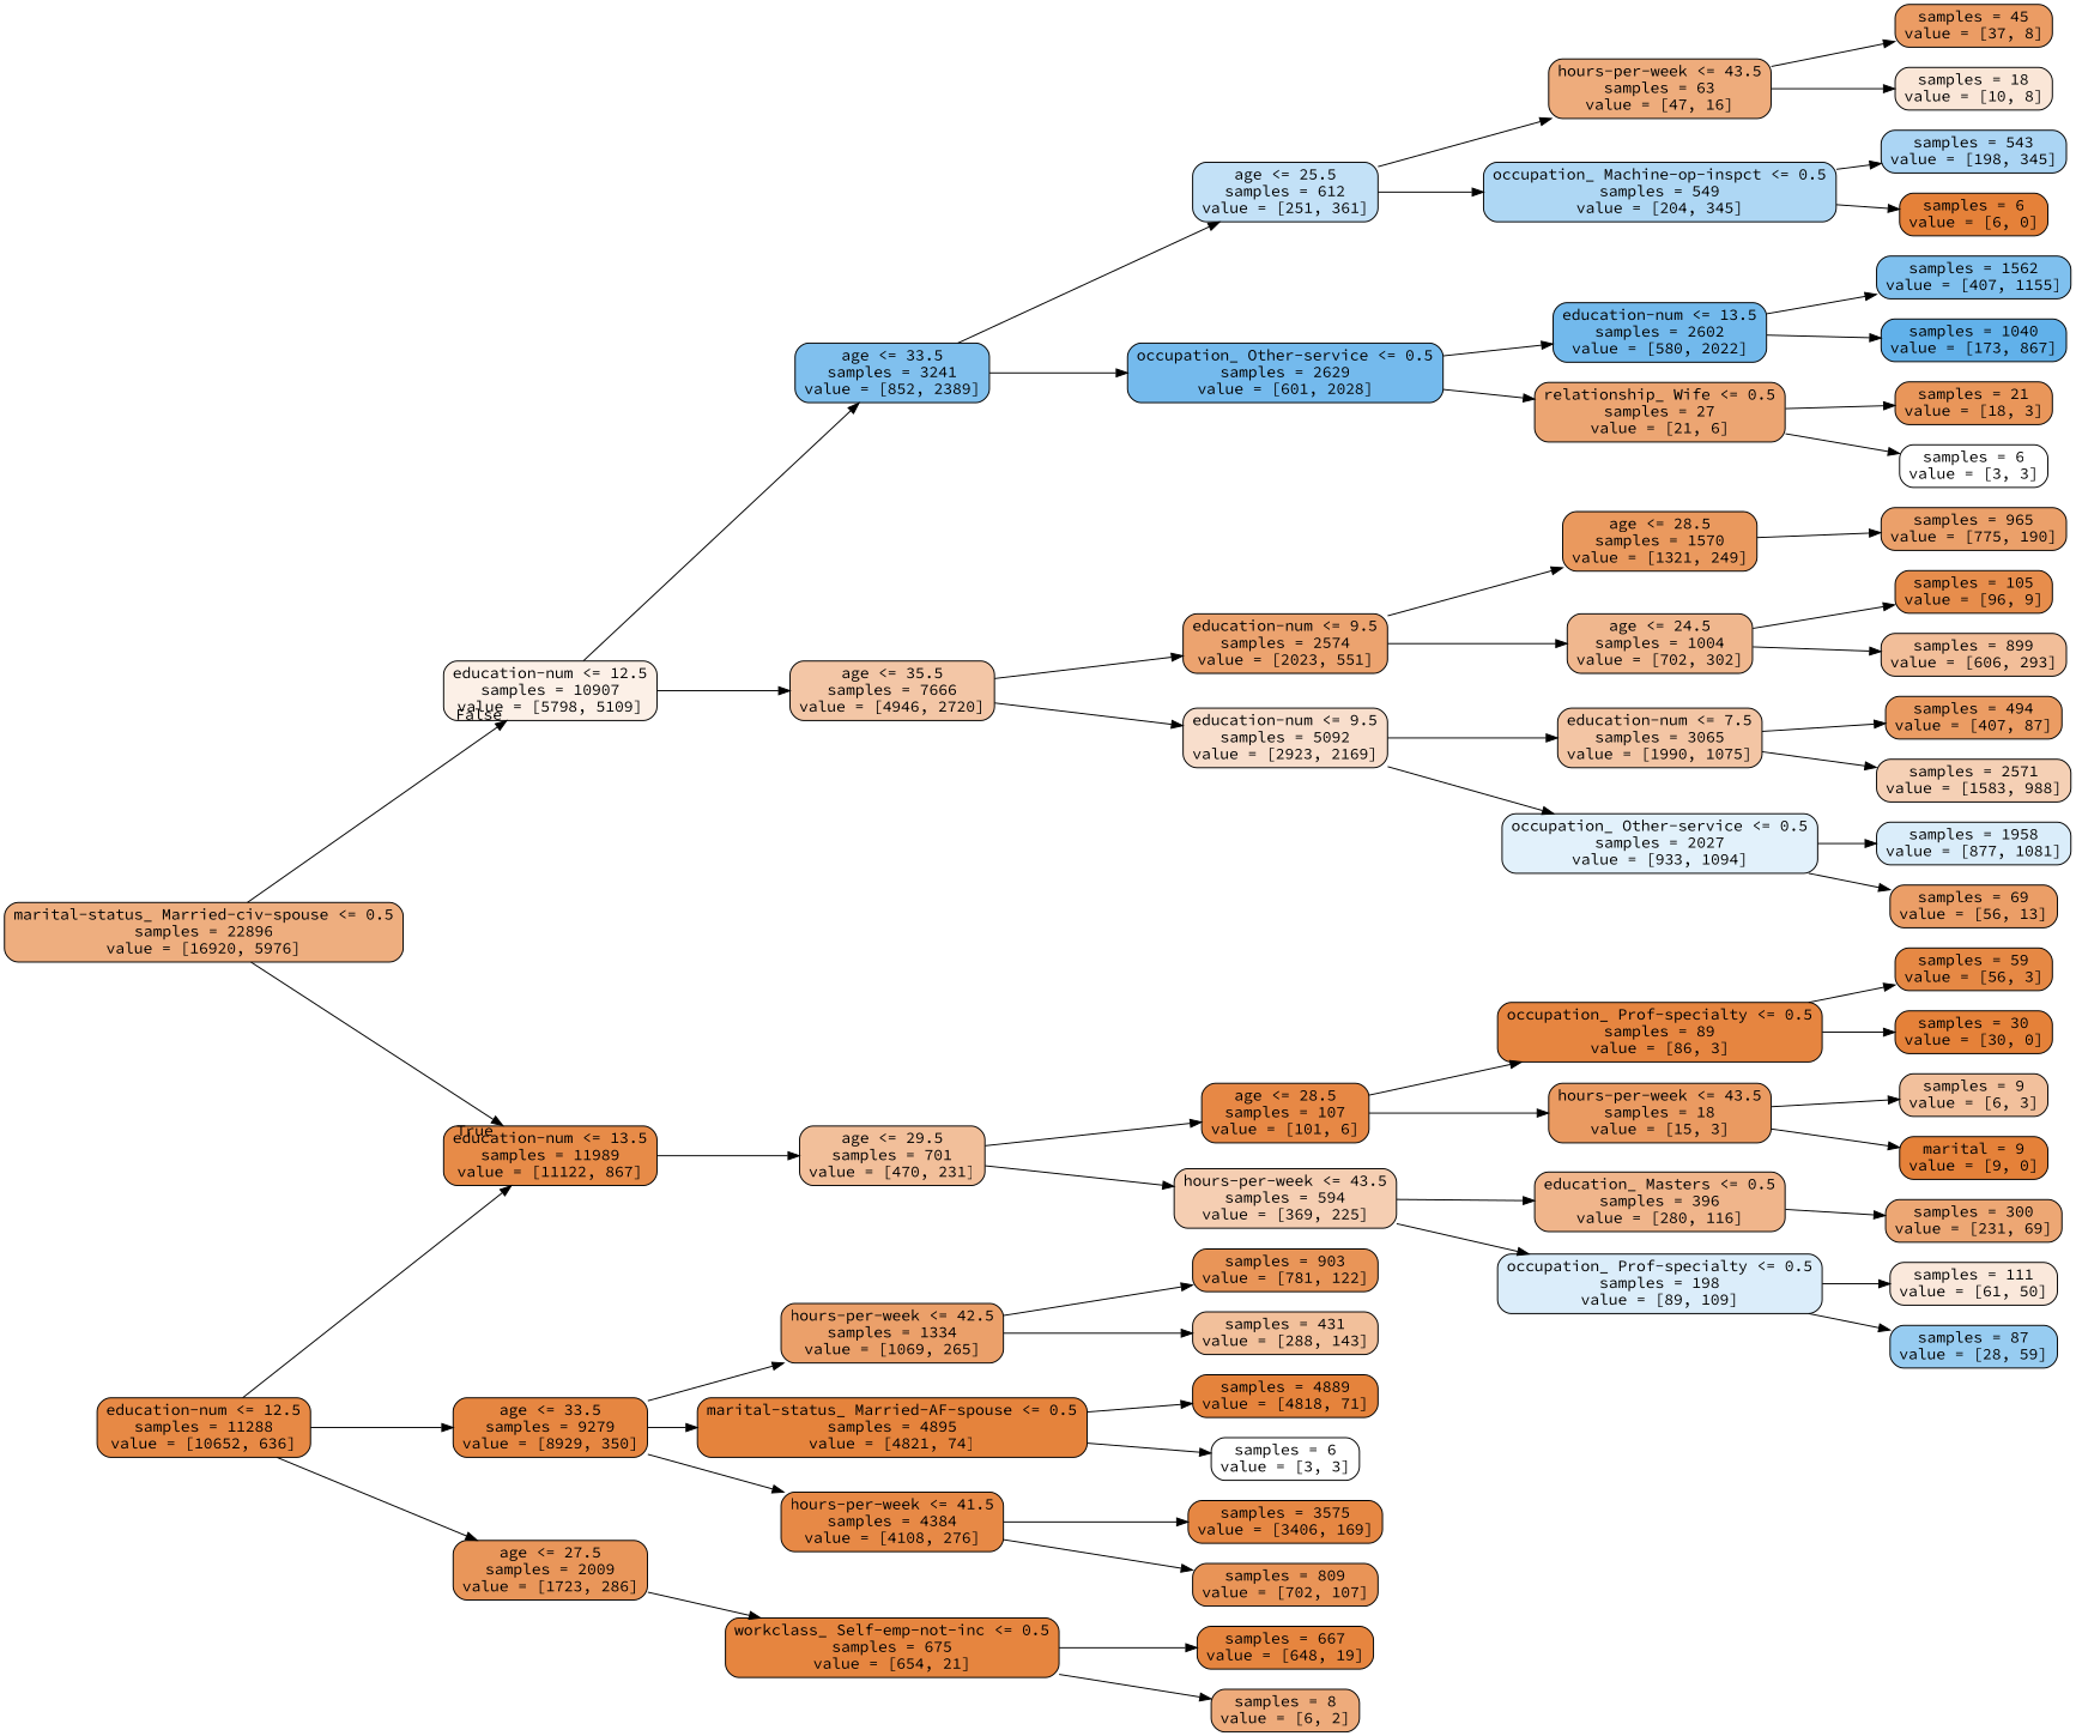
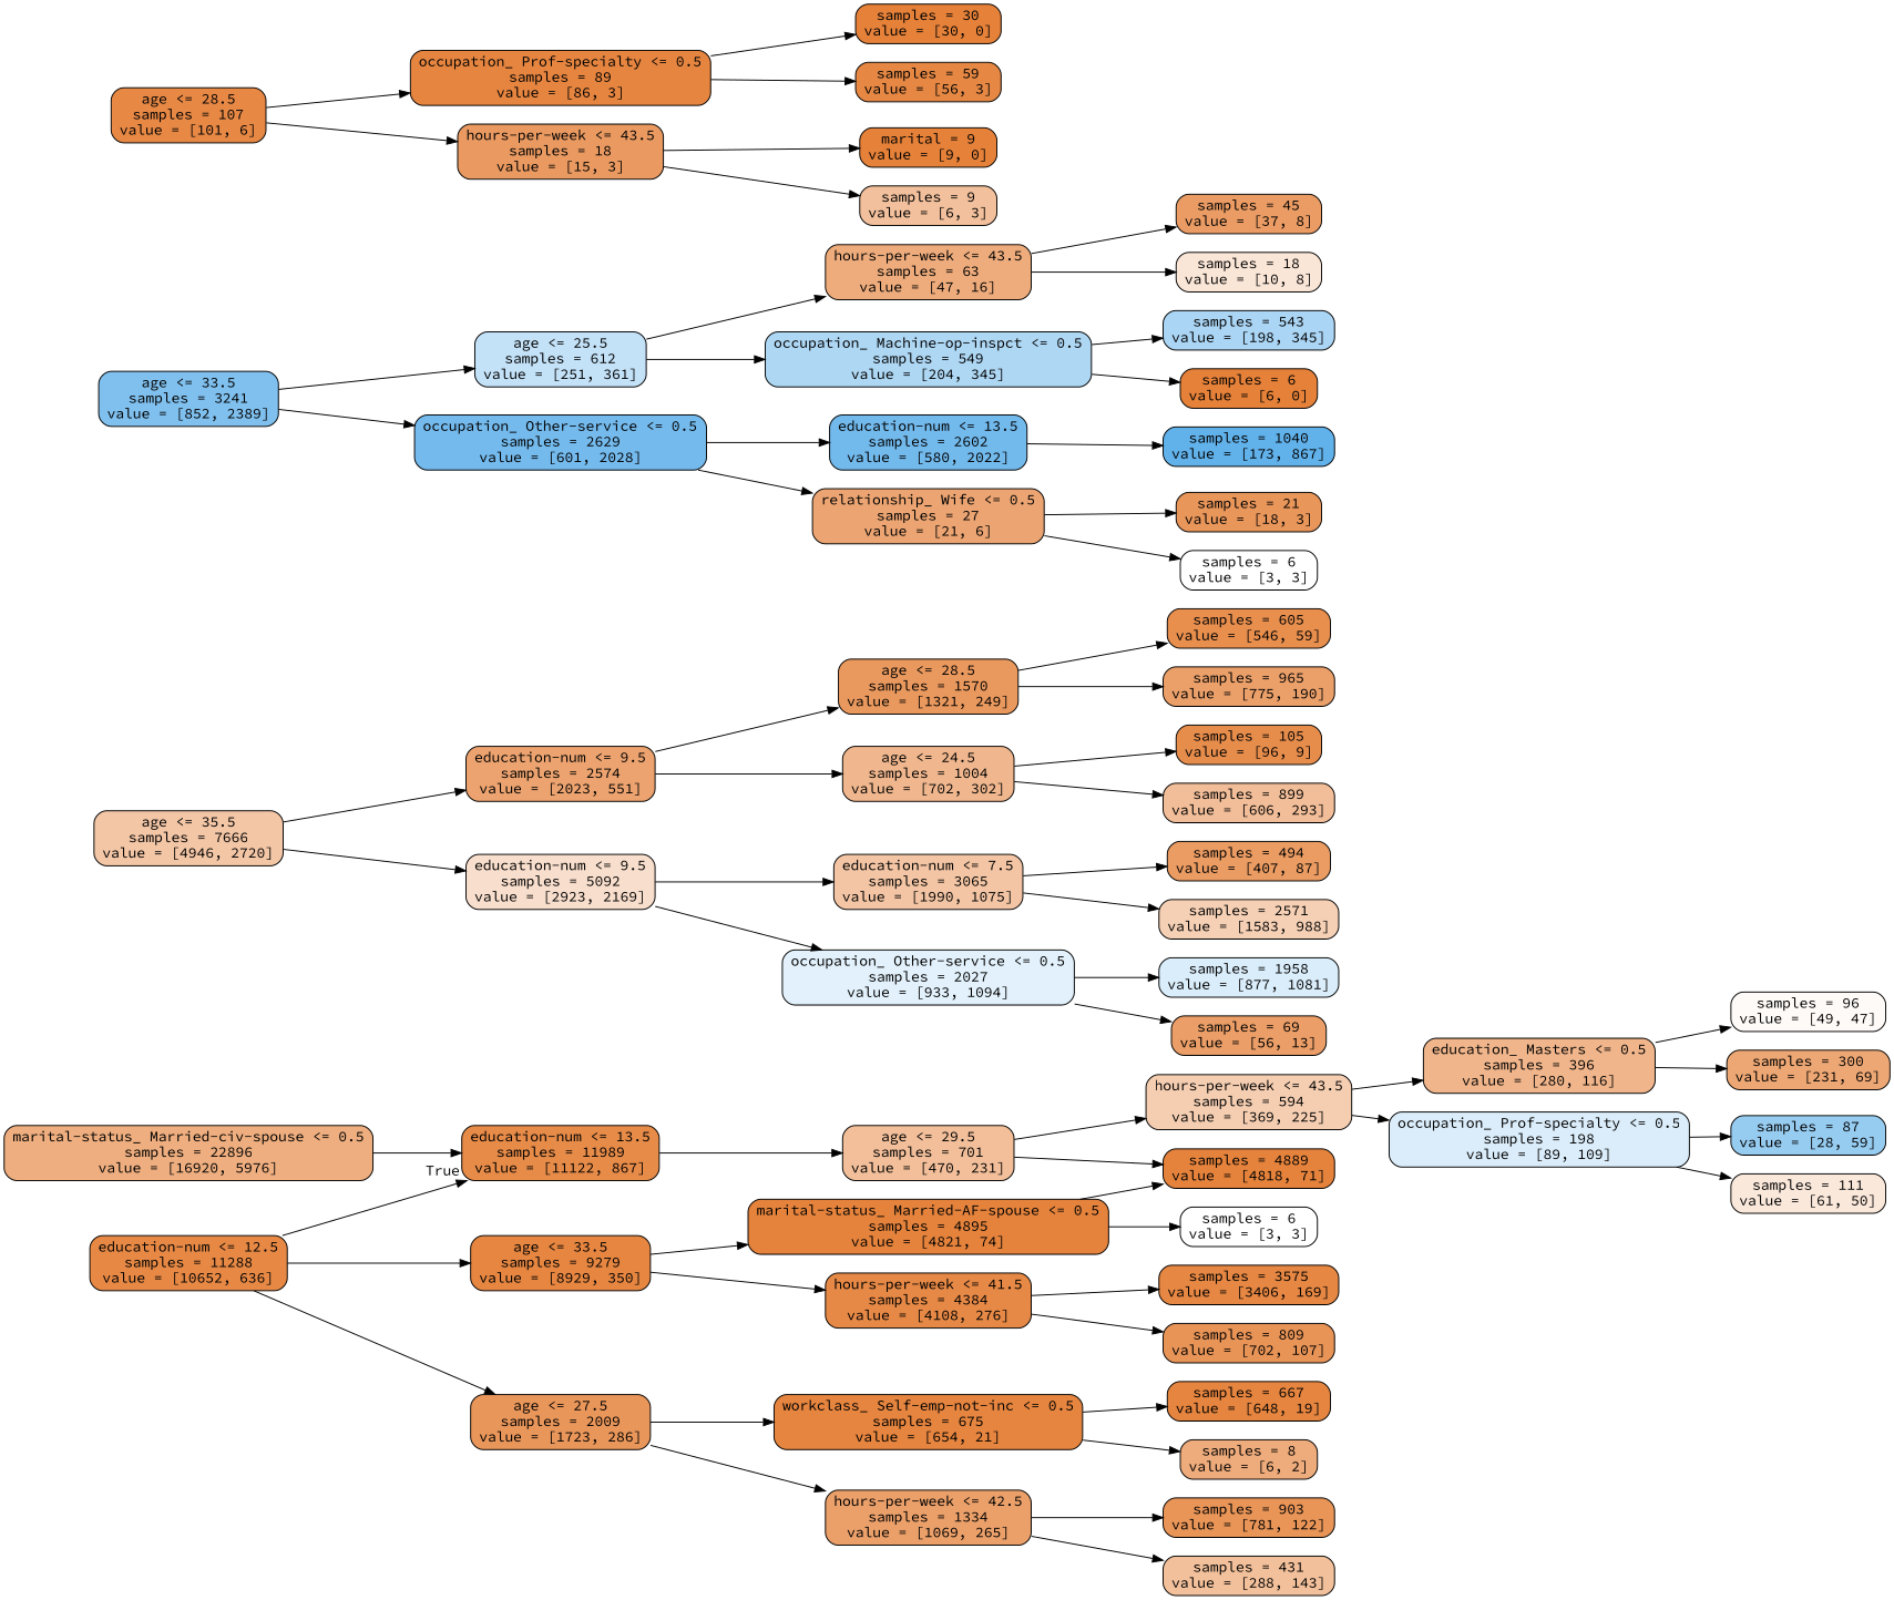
  digraph {
    fontname="Source Code Pro"
    rankdir=LR
    node [color=black fillcolor="#e58139" fontname="Source Code Pro" shape=box style="filled, rounded"]
    edge [fontname="Source Code Pro"]
    n1 [fillcolor="#eeae7f" label="marital-status_ Married-civ-spouse <= 0.5\nsamples = 22896\nvalue = [16920, 5976]"]
    n2 [fillcolor="#e78b48" label="education-num <= 13.5\nsamples = 11989\nvalue = [11122, 867]"]
-   n3 [fillcolor="#fcf0e7" label="education-num <= 12.5\nsamples = 10907\nvalue = [5798, 5109]"]
    n4 [fillcolor="#f2bf9a" label="age <= 29.5\nsamples = 701\nvalue = [470, 231]"]
    n5 [fillcolor="#f3c6a6" label="age <= 35.5\nsamples = 7666\nvalue = [4946, 2720]"]
    n6 [fillcolor="#80c0ee" label="age <= 33.5\nsamples = 3241\nvalue = [852, 2389]"]
    n7 [fillcolor="#e78945" label="education-num <= 12.5\nsamples = 11288\nvalue = [10652, 636]"]
    n8 [fillcolor="#e68641" label="age <= 33.5\nsamples = 9279\nvalue = [8929, 350]"]
    n9 [fillcolor="#e9965a" label="age <= 27.5\nsamples = 2009\nvalue = [1723, 286]"]
    n10 [fillcolor="#e78845" label="age <= 28.5\nsamples = 107\nvalue = [101, 6]"]
    n11 [fillcolor="#f5ceb2" label="hours-per-week <= 43.5\nsamples = 594\nvalue = [369, 225]"]
    n12 [fillcolor="#e5833c" label="marital-status_ Married-AF-spouse <= 0.5\nsamples = 4895\nvalue = [4821, 74]"]
    n13 [fillcolor="#e78946" label="hours-per-week <= 41.5\nsamples = 4384\nvalue = [4108, 276]"]
    n14 [fillcolor="#e6853f" label="workclass_ Self-emp-not-inc <= 0.5\nsamples = 675\nvalue = [654, 21]"]
    n15 [fillcolor="#eba06a" label="hours-per-week <= 42.5\nsamples = 1334\nvalue = [1069, 265]"]
    n16 [fillcolor="#e5833c" label="samples = 4889\nvalue = [4818, 71]"]
    n17 [fillcolor="#ffffff" label="samples = 6\nvalue = [3, 3]"]
    n18 [fillcolor="#e68743" label="samples = 3575\nvalue = [3406, 169]"]
    n19 [fillcolor="#e99457" label="samples = 809\nvalue = [702, 107]"]
    n20 [fillcolor="#e6853f" label="samples = 667\nvalue = [648, 19]"]
    n21 [fillcolor="#eeab7b" label="samples = 8\nvalue = [6, 2]"]
    n22 [fillcolor="#e99558" label="samples = 903\nvalue = [781, 122]"]
    n23 [fillcolor="#f2c09b" label="samples = 431\nvalue = [288, 143]"]
    n24 [fillcolor="#e68540" label="occupation_ Prof-specialty <= 0.5\nsamples = 89\nvalue = [86, 3]"]
    n25 [fillcolor="#ea9a61" label="hours-per-week <= 43.5\nsamples = 18\nvalue = [15, 3]"]
    n26 [fillcolor="#f0b58b" label="education_ Masters <= 0.5\nsamples = 396\nvalue = [280, 116]"]
    n27 [fillcolor="#dbedfa" label="occupation_ Prof-specialty <= 0.5\nsamples = 198\nvalue = [89, 109]"]
    n28 [label="samples = 30\nvalue = [30, 0]"]
    n29 [fillcolor="#e68844" label="samples = 59\nvalue = [56, 3]"]
    n30 [label="marital = 9\nvalue = [9, 0]"]
    n31 [fillcolor="#f2c09c" label="samples = 9\nvalue = [6, 3]"]
+   n32 [fillcolor="#fefaf7" label="samples = 96\nvalue = [49, 47]"]
    n33 [fillcolor="#eda774" label="samples = 300\nvalue = [231, 69]"]
    n34 [fillcolor="#97ccf1" label="samples = 87\nvalue = [28, 59]"]
    n35 [fillcolor="#fae8db" label="samples = 111\nvalue = [61, 50]"]
    n36 [fillcolor="#eca36f" label="education-num <= 9.5\nsamples = 2574\nvalue = [2023, 551]"]
    n37 [fillcolor="#f8decc" label="education-num <= 9.5\nsamples = 5092\nvalue = [2923, 2169]"]
    n38 [fillcolor="#c3e1f7" label="age <= 25.5\nsamples = 612\nvalue = [251, 361]"]
    n39 [fillcolor="#74baed" label="occupation_ Other-service <= 0.5\nsamples = 2629\nvalue = [601, 2028]"]
    n40 [fillcolor="#ea995e" label="age <= 28.5\nsamples = 1570\nvalue = [1321, 249]"]
    n41 [fillcolor="#f0b78e" label="age <= 24.5\nsamples = 1004\nvalue = [702, 302]"]
    n42 [fillcolor="#f3c5a4" label="education-num <= 7.5\nsamples = 3065\nvalue = [1990, 1075]"]
    n43 [fillcolor="#e2f1fb" label="occupation_ Other-service <= 0.5\nsamples = 2027\nvalue = [933, 1094]"]
+   n44 [fillcolor="#e88f4e" label="samples = 605\nvalue = [546, 59]"]
    n45 [fillcolor="#eba06a" label="samples = 965\nvalue = [775, 190]"]
    n46 [fillcolor="#e78d4c" label="samples = 105\nvalue = [96, 9]"]
    n47 [fillcolor="#f2be99" label="samples = 899\nvalue = [606, 293]"]
    n48 [fillcolor="#eb9c63" label="samples = 494\nvalue = [407, 87]"]
    n49 [fillcolor="#f5d0b5" label="samples = 2571\nvalue = [1583, 988]"]
    n50 [fillcolor="#daedfa" label="samples = 1958\nvalue = [877, 1081]"]
    n51 [fillcolor="#eb9e67" label="samples = 69\nvalue = [56, 13]"]
    n52 [fillcolor="#eeac7c" label="hours-per-week <= 43.5\nsamples = 63\nvalue = [47, 16]"]
    n53 [fillcolor="#aed7f4" label="occupation_ Machine-op-inspct <= 0.5\nsamples = 549\nvalue = [204, 345]"]
    n54 [fillcolor="#72b9ec" label="education-num <= 13.5\nsamples = 2602\nvalue = [580, 2022]"]
    n55 [fillcolor="#eca572" label="relationship_ Wife <= 0.5\nsamples = 27\nvalue = [21, 6]"]
    n56 [fillcolor="#eb9c64" label="samples = 45\nvalue = [37, 8]"]
    n57 [fillcolor="#fae6d7" label="samples = 18\nvalue = [10, 8]"]
    n58 [fillcolor="#abd5f4" label="samples = 543\nvalue = [198, 345]"]
    n59 [label="samples = 6\nvalue = [6, 0]"]
-   n60 [fillcolor="#7fc0ee" label="samples = 1562\nvalue = [407, 1155]"]
    n61 [fillcolor="#61b1ea" label="samples = 1040\nvalue = [173, 867]"]
    n62 [fillcolor="#e9965a" label="samples = 21\nvalue = [18, 3]"]
    n63 [fillcolor="#ffffff" label="samples = 6\nvalue = [3, 3]"]
    n1 -> n2 [headlabel=True labelangle=45 labeldistance=2.5]
-   n1 -> n3 [headlabel=False labelangle=-45 labeldistance=2.5]
    n2 -> n4
-   n3 -> n5
-   n3 -> n6
-   n4 -> n10
+   n4 -> n16
    n4 -> n11
    n5 -> n36
    n5 -> n37
    n6 -> n38
    n6 -> n39
    n7 -> n2
    n7 -> n8
    n7 -> n9
    n8 -> n12
    n8 -> n13
    n9 -> n14
-   n8 -> n15
+   n9 -> n15
    n10 -> n24
    n10 -> n25
    n11 -> n26
    n11 -> n27
    n12 -> n16
    n12 -> n17
    n13 -> n18
    n13 -> n19
    n14 -> n20
    n14 -> n21
    n15 -> n22
    n15 -> n23
    n24 -> n28
    n24 -> n29
    n25 -> n30
    n25 -> n31
+   n26 -> n32
    n26 -> n33
    n27 -> n34
    n27 -> n35
    n36 -> n40
    n36 -> n41
    n37 -> n42
    n37 -> n43
    n38 -> n52
    n38 -> n53
    n39 -> n54
    n39 -> n55
+   n40 -> n44
    n40 -> n45
    n41 -> n46
    n41 -> n47
    n42 -> n48
    n42 -> n49
    n43 -> n50
    n43 -> n51
    n52 -> n56
    n52 -> n57
    n53 -> n58
    n53 -> n59
-   n54 -> n60
    n54 -> n61
    n55 -> n62
    n55 -> n63
  }
